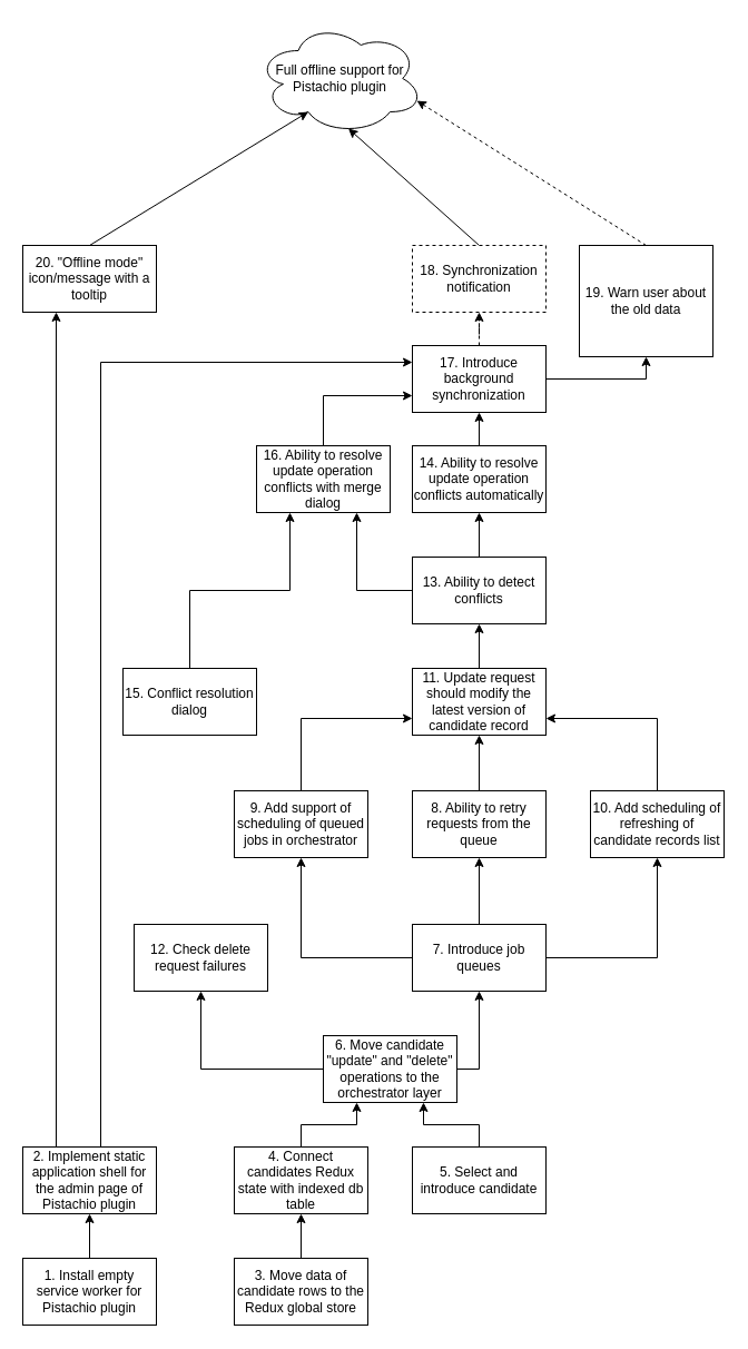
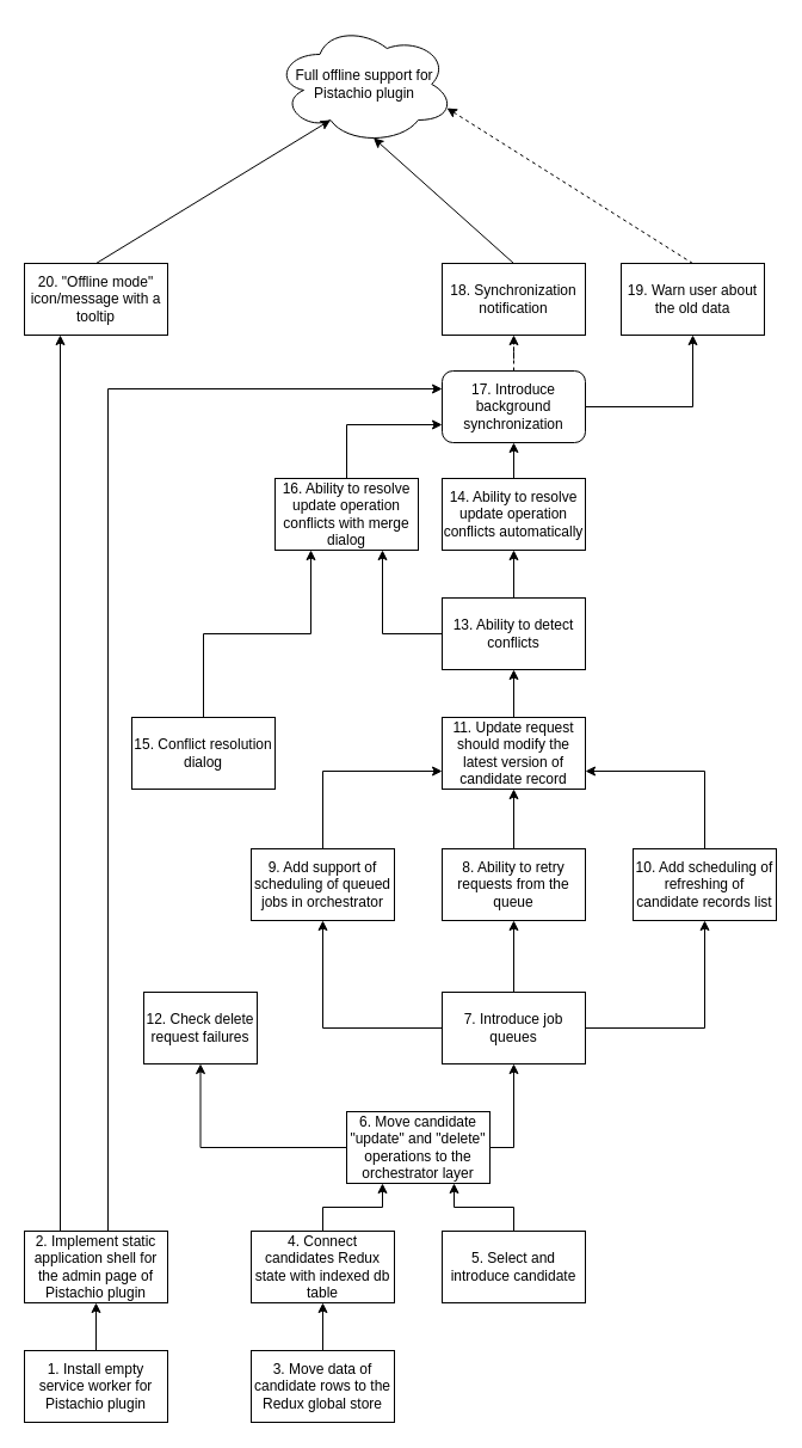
  <mxCell id="0" />
  <mxCell id="1" parent="0" />
  <mxCell id="2" value="Full offline support for Pistachio plugin" style="ellipse;shape=cloud;whiteSpace=wrap;html=1;" parent="1" vertex="1"><mxGeometry x="230" y="20" width="150" height="100" as="geometry" /></mxCell>
  <mxCell id="3" style="edgeStyle=orthogonalEdgeStyle;rounded=0;orthogonalLoop=1;jettySize=auto;html=1;entryX=0.5;entryY=1;entryDx=0;entryDy=0;" parent="1" source="4" target="7" edge="1"><mxGeometry relative="1" as="geometry" /></mxCell>
  <mxCell id="4" value="1. Install empty service worker for Pistachio plugin" style="rounded=0;whiteSpace=wrap;html=1;" parent="1" vertex="1"><mxGeometry x="20" y="1130" width="120" height="60" as="geometry" /></mxCell>
  <mxCell id="5" style="edgeStyle=orthogonalEdgeStyle;rounded=0;orthogonalLoop=1;jettySize=auto;html=1;entryX=0.25;entryY=1;entryDx=0;entryDy=0;exitX=0.25;exitY=0;exitDx=0;exitDy=0;" parent="1" source="7" target="47" edge="1"><mxGeometry relative="1" as="geometry" /></mxCell>
  <mxCell id="6" style="edgeStyle=orthogonalEdgeStyle;rounded=0;jumpStyle=none;jumpSize=5;orthogonalLoop=1;jettySize=auto;html=1;entryX=0;entryY=0.25;entryDx=0;entryDy=0;" edge="1" parent="1" source="7" target="41"><mxGeometry relative="1" as="geometry"><Array as="points"><mxPoint x="90" y="325" /></Array></mxGeometry></mxCell>
  <mxCell id="7" value="2. Implement static application shell for the admin page of Pistachio plugin" style="rounded=0;whiteSpace=wrap;html=1;" parent="1" vertex="1"><mxGeometry x="20" y="1030" width="120" height="60" as="geometry" /></mxCell>
  <mxCell id="8" style="edgeStyle=orthogonalEdgeStyle;rounded=0;orthogonalLoop=1;jettySize=auto;html=1;entryX=0.5;entryY=1;entryDx=0;entryDy=0;" parent="1" source="9" target="11" edge="1"><mxGeometry relative="1" as="geometry" /></mxCell>
  <mxCell id="9" value="3. Move data of candidate rows to the Redux global store" style="rounded=0;whiteSpace=wrap;html=1;" parent="1" vertex="1"><mxGeometry x="210" y="1130" width="120" height="60" as="geometry" /></mxCell>
  <mxCell id="10" style="edgeStyle=orthogonalEdgeStyle;rounded=0;orthogonalLoop=1;jettySize=auto;html=1;entryX=0.25;entryY=1;entryDx=0;entryDy=0;" parent="1" source="11" target="16" edge="1"><mxGeometry relative="1" as="geometry" /></mxCell>
  <mxCell id="11" value="4. Connect candidates Redux state with indexed db table" style="rounded=0;whiteSpace=wrap;html=1;" parent="1" vertex="1"><mxGeometry x="210" y="1030" width="120" height="60" as="geometry" /></mxCell>
  <mxCell id="12" style="edgeStyle=orthogonalEdgeStyle;rounded=0;orthogonalLoop=1;jettySize=auto;html=1;entryX=0.75;entryY=1;entryDx=0;entryDy=0;" parent="1" source="14" target="16" edge="1"><mxGeometry relative="1" as="geometry" /></mxCell>
  <mxCell id="13" style="edgeStyle=orthogonalEdgeStyle;rounded=0;orthogonalLoop=1;jettySize=auto;html=1;exitX=1;exitY=0.5;exitDx=0;exitDy=0;entryX=0.5;entryY=1;entryDx=0;entryDy=0;" parent="1" source="16" target="20" edge="1"><mxGeometry relative="1" as="geometry" /></mxCell>
  <mxCell id="14" value="5. Select and introduce candidate" style="rounded=0;whiteSpace=wrap;html=1;" parent="1" vertex="1"><mxGeometry x="370" y="1030" width="120" height="60" as="geometry" /></mxCell>
  <mxCell id="15" style="edgeStyle=orthogonalEdgeStyle;rounded=0;orthogonalLoop=1;jettySize=auto;html=1;entryX=0.5;entryY=1;entryDx=0;entryDy=0;" parent="1" source="16" target="29" edge="1"><mxGeometry relative="1" as="geometry" /></mxCell>
  <mxCell id="16" value="6. Move candidate &quot;update&quot; and &quot;delete&quot; operations to the orchestrator layer" style="rounded=0;whiteSpace=wrap;html=1;" parent="1" vertex="1"><mxGeometry x="290" y="930" width="120" height="60" as="geometry" /></mxCell>
  <mxCell id="17" style="edgeStyle=orthogonalEdgeStyle;rounded=0;orthogonalLoop=1;jettySize=auto;html=1;entryX=0.5;entryY=1;entryDx=0;entryDy=0;" parent="1" source="20" target="22" edge="1"><mxGeometry relative="1" as="geometry" /></mxCell>
  <mxCell id="18" style="edgeStyle=orthogonalEdgeStyle;rounded=0;orthogonalLoop=1;jettySize=auto;html=1;entryX=0.5;entryY=1;entryDx=0;entryDy=0;exitX=0;exitY=0.5;exitDx=0;exitDy=0;" parent="1" source="20" target="24" edge="1"><mxGeometry relative="1" as="geometry" /></mxCell>
  <mxCell id="19" style="edgeStyle=orthogonalEdgeStyle;rounded=0;orthogonalLoop=1;jettySize=auto;html=1;entryX=0.5;entryY=1;entryDx=0;entryDy=0;" parent="1" source="20" target="26" edge="1"><mxGeometry relative="1" as="geometry" /></mxCell>
  <mxCell id="20" value="7. Introduce job queues" style="rounded=0;whiteSpace=wrap;html=1;" parent="1" vertex="1"><mxGeometry x="370" y="830" width="120" height="60" as="geometry" /></mxCell>
  <mxCell id="21" style="edgeStyle=orthogonalEdgeStyle;rounded=0;orthogonalLoop=1;jettySize=auto;html=1;entryX=0.5;entryY=1;entryDx=0;entryDy=0;" parent="1" source="22" target="28" edge="1"><mxGeometry relative="1" as="geometry" /></mxCell>
  <mxCell id="22" value="8. Ability to retry requests from the queue" style="rounded=0;whiteSpace=wrap;html=1;" parent="1" vertex="1"><mxGeometry x="370" y="710" width="120" height="60" as="geometry" /></mxCell>
  <mxCell id="23" style="edgeStyle=orthogonalEdgeStyle;rounded=0;orthogonalLoop=1;jettySize=auto;html=1;entryX=0;entryY=0.75;entryDx=0;entryDy=0;exitX=0.5;exitY=0;exitDx=0;exitDy=0;" parent="1" source="24" target="28" edge="1"><mxGeometry relative="1" as="geometry" /></mxCell>
  <mxCell id="24" value="9. Add support of scheduling of queued jobs in orchestrator" style="rounded=0;whiteSpace=wrap;html=1;" parent="1" vertex="1"><mxGeometry x="210" y="710" width="120" height="60" as="geometry" /></mxCell>
  <mxCell id="25" style="edgeStyle=orthogonalEdgeStyle;rounded=0;orthogonalLoop=1;jettySize=auto;html=1;entryX=1;entryY=0.75;entryDx=0;entryDy=0;exitX=0.5;exitY=0;exitDx=0;exitDy=0;" parent="1" source="26" target="28" edge="1"><mxGeometry relative="1" as="geometry" /></mxCell>
  <mxCell id="26" value="10. Add scheduling of refreshing of candidate records list" style="rounded=0;whiteSpace=wrap;html=1;" parent="1" vertex="1"><mxGeometry x="530" y="710" width="120" height="60" as="geometry" /></mxCell>
  <mxCell id="27" style="edgeStyle=orthogonalEdgeStyle;rounded=0;orthogonalLoop=1;jettySize=auto;html=1;entryX=0.5;entryY=1;entryDx=0;entryDy=0;" parent="1" source="28" target="32" edge="1"><mxGeometry relative="1" as="geometry" /></mxCell>
  <mxCell id="28" value="11. Update request should modify the latest version of candidate record" style="rounded=0;whiteSpace=wrap;html=1;" parent="1" vertex="1"><mxGeometry x="370" y="600" width="120" height="60" as="geometry" /></mxCell>
- <mxCell id="29" value="12. Check delete request failures" style="rounded=0;whiteSpace=wrap;html=1;" parent="1" vertex="1"><mxGeometry x="120" y="830" width="120" height="60" as="geometry" /></mxCell>
+ <mxCell id="29" value="12. Check delete request failures" style="rounded=0;whiteSpace=wrap;html=1;" parent="1" vertex="1"><mxGeometry x="120" y="830" width="95" height="60" as="geometry" /></mxCell>
  <mxCell id="30" style="edgeStyle=orthogonalEdgeStyle;rounded=0;orthogonalLoop=1;jettySize=auto;html=1;entryX=0.5;entryY=1;entryDx=0;entryDy=0;" parent="1" source="32" target="34" edge="1"><mxGeometry relative="1" as="geometry" /></mxCell>
  <mxCell id="31" style="edgeStyle=orthogonalEdgeStyle;rounded=0;orthogonalLoop=1;jettySize=auto;html=1;entryX=0.75;entryY=1;entryDx=0;entryDy=0;" parent="1" source="32" target="38" edge="1"><mxGeometry relative="1" as="geometry" /></mxCell>
  <mxCell id="32" value="13. Ability to detect conflicts" style="rounded=0;whiteSpace=wrap;html=1;" parent="1" vertex="1"><mxGeometry x="370" y="500" width="120" height="60" as="geometry" /></mxCell>
  <mxCell id="33" style="edgeStyle=orthogonalEdgeStyle;rounded=0;orthogonalLoop=1;jettySize=auto;html=1;entryX=0.5;entryY=1;entryDx=0;entryDy=0;" parent="1" source="34" target="41" edge="1"><mxGeometry relative="1" as="geometry" /></mxCell>
  <mxCell id="34" value="14. Ability to resolve update operation conflicts automatically" style="rounded=0;whiteSpace=wrap;html=1;" parent="1" vertex="1"><mxGeometry x="370" y="400" width="120" height="60" as="geometry" /></mxCell>
  <mxCell id="35" style="edgeStyle=orthogonalEdgeStyle;rounded=0;orthogonalLoop=1;jettySize=auto;html=1;entryX=0.25;entryY=1;entryDx=0;entryDy=0;exitX=0.5;exitY=0;exitDx=0;exitDy=0;" parent="1" source="36" target="38" edge="1"><mxGeometry relative="1" as="geometry" /></mxCell>
  <mxCell id="36" value="15. Conflict resolution dialog" style="rounded=0;whiteSpace=wrap;html=1;" parent="1" vertex="1"><mxGeometry x="110" y="600" width="120" height="60" as="geometry" /></mxCell>
  <mxCell id="37" style="edgeStyle=orthogonalEdgeStyle;rounded=0;orthogonalLoop=1;jettySize=auto;html=1;entryX=0;entryY=0.75;entryDx=0;entryDy=0;exitX=0.5;exitY=0;exitDx=0;exitDy=0;" parent="1" source="38" target="41" edge="1"><mxGeometry relative="1" as="geometry" /></mxCell>
  <mxCell id="38" value="16. Ability to resolve update operation conflicts with merge dialog" style="rounded=0;whiteSpace=wrap;html=1;" parent="1" vertex="1"><mxGeometry x="230" y="400" width="120" height="60" as="geometry" /></mxCell>
  <mxCell id="39" style="edgeStyle=orthogonalEdgeStyle;rounded=0;orthogonalLoop=1;jettySize=auto;html=1;entryX=0.5;entryY=1;entryDx=0;entryDy=0;dashed=1;" parent="1" source="41" target="43" edge="1"><mxGeometry relative="1" as="geometry" /></mxCell>
  <mxCell id="40" style="edgeStyle=orthogonalEdgeStyle;rounded=0;orthogonalLoop=1;jettySize=auto;html=1;entryX=0.5;entryY=1;entryDx=0;entryDy=0;" parent="1" source="41" target="45" edge="1"><mxGeometry relative="1" as="geometry" /></mxCell>
- <mxCell id="41" value="17. Introduce background synchronization" style="rounded=0;whiteSpace=wrap;html=1;" parent="1" vertex="1"><mxGeometry x="370" y="310" width="120" height="60" as="geometry" /></mxCell>
+ <mxCell id="41" value="17. Introduce background synchronization" style="whiteSpace=wrap;html=1;rounded=1;" parent="1" vertex="1"><mxGeometry x="370" y="310" width="120" height="60" as="geometry" /></mxCell>
  <mxCell id="42" style="rounded=0;orthogonalLoop=1;jettySize=auto;html=1;entryX=0.55;entryY=0.95;entryDx=0;entryDy=0;entryPerimeter=0;exitX=0.5;exitY=0;exitDx=0;exitDy=0;" parent="1" source="43" target="2" edge="1"><mxGeometry relative="1" as="geometry" /></mxCell>
- <mxCell id="43" value="18. Synchronization notification" style="rounded=0;whiteSpace=wrap;html=1;dashed=1;" parent="1" vertex="1"><mxGeometry x="370" y="220" width="120" height="60" as="geometry" /></mxCell>
+ <mxCell id="43" value="18. Synchronization notification" style="rounded=0;whiteSpace=wrap;html=1;" parent="1" vertex="1"><mxGeometry x="370" y="220" width="120" height="60" as="geometry" /></mxCell>
  <mxCell id="44" style="rounded=0;orthogonalLoop=1;jettySize=auto;html=1;entryX=0.96;entryY=0.7;entryDx=0;entryDy=0;entryPerimeter=0;exitX=0.5;exitY=0;exitDx=0;exitDy=0;dashed=1;" parent="1" source="45" target="2" edge="1"><mxGeometry relative="1" as="geometry" /></mxCell>
- <mxCell id="45" value="19. Warn user about the old data" style="rounded=0;whiteSpace=wrap;html=1;" parent="1" vertex="1"><mxGeometry x="520" y="220" width="120" height="100" as="geometry" /></mxCell>
+ <mxCell id="45" value="19. Warn user about the old data" style="rounded=0;whiteSpace=wrap;html=1;" parent="1" vertex="1"><mxGeometry x="520" y="220" width="120" height="60" as="geometry" /></mxCell>
  <mxCell id="46" style="edgeStyle=none;rounded=0;jumpStyle=none;jumpSize=5;orthogonalLoop=1;jettySize=auto;html=1;entryX=0.31;entryY=0.8;entryDx=0;entryDy=0;entryPerimeter=0;exitX=0.5;exitY=0;exitDx=0;exitDy=0;" edge="1" parent="1" source="47" target="2"><mxGeometry relative="1" as="geometry" /></mxCell>
  <mxCell id="47" value="20. &quot;Offline mode&quot; icon/message with a tooltip" style="rounded=0;whiteSpace=wrap;html=1;" vertex="1" parent="1"><mxGeometry x="20" y="220" width="120" height="60" as="geometry" /></mxCell>
